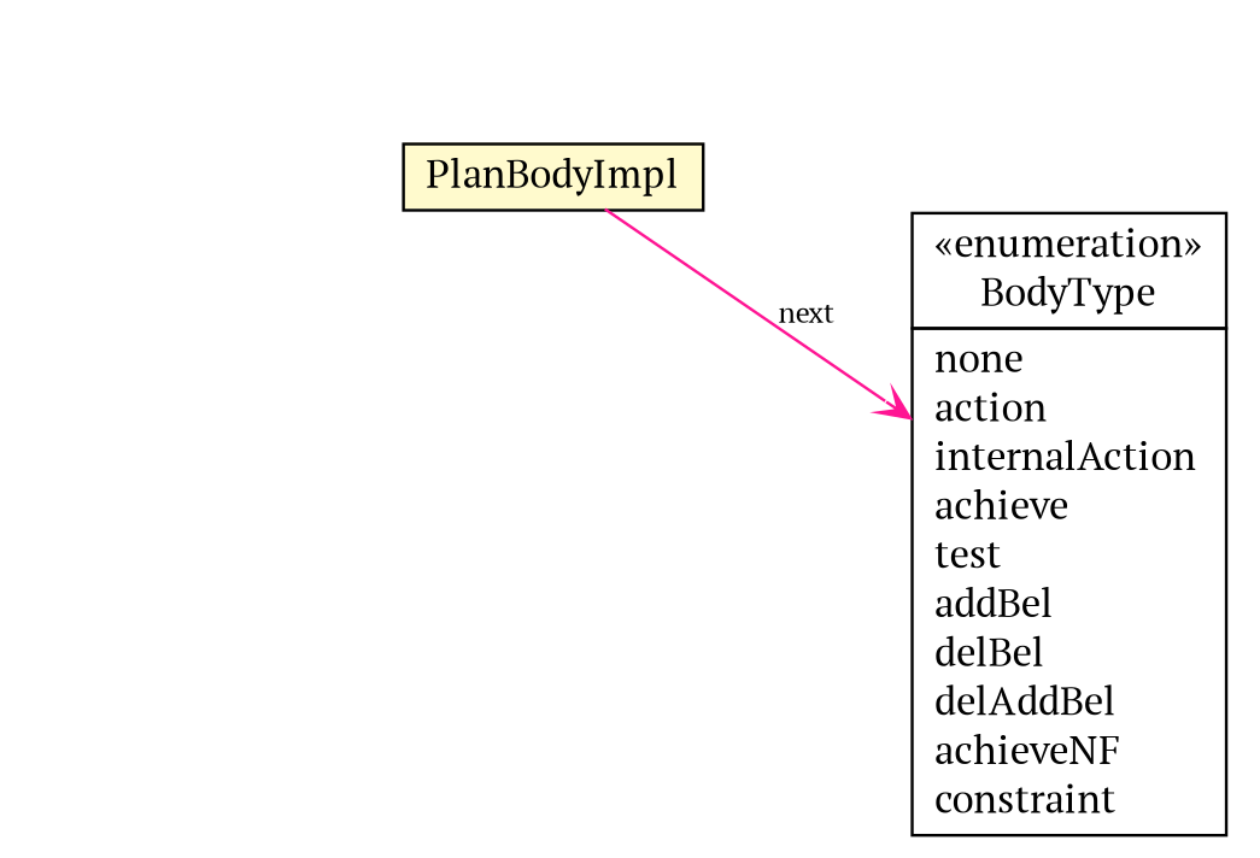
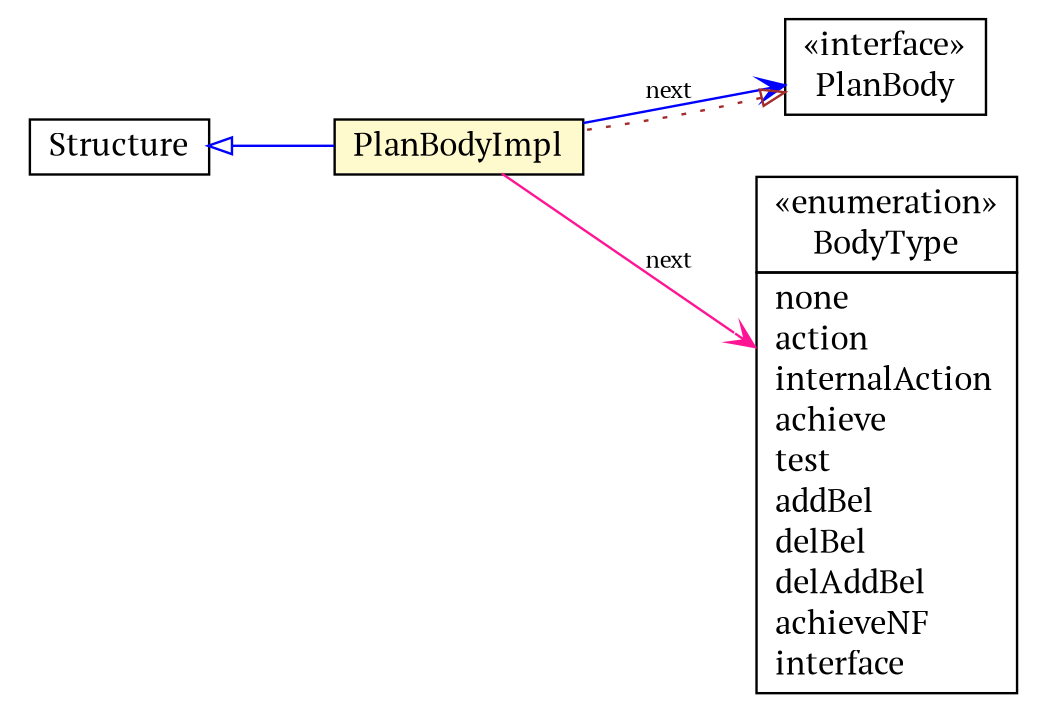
  digraph {
    fontname="PT Serif"
    nodesep=0.25
    rankdir=LR
    ranksep=0.5
    node [fontcolor=black fontname="PT Serif" fontsize=14.0 shape=plaintext]
    edge [color=blue fontname="PT Serif" fontsize=10 headport=p labelfontname=Helvetica labelfontsize=10 style=solid tailport=p]
+   n1 [label=<<table title="jason.asSyntax.Structure" border="0" cellborder="1" cellspacing="0" cellpadding="2" port="p" href="./Structure.html"> 		<tr><td><table border="0" cellspacing="0" cellpadding="1"> <tr><td align="center" balign="center"> Structure </td></tr> 		</table></td></tr> 		</table>>]
    n2 [label=<<table title="jason.asSyntax.PlanBodyImpl" border="0" cellborder="1" cellspacing="0" cellpadding="2" port="p" bgcolor="lemonChiffon" href="./PlanBodyImpl.html"> 		<tr><td><table border="0" cellspacing="0" cellpadding="1"> <tr><td align="center" balign="center"> PlanBodyImpl </td></tr> 		</table></td></tr> 		</table>>]
-   n4 [label=<<table title="jason.asSyntax.PlanBody.BodyType" border="0" cellborder="1" cellspacing="0" cellpadding="2" port="p" href="./PlanBody.BodyType.html"> 		<tr><td><table border="0" cellspacing="0" cellpadding="1"> <tr><td align="center" balign="center"> &#171;enumeration&#187; </td></tr> <tr><td align="center" balign="center"> BodyType </td></tr> 		</table></td></tr> 		<tr><td><table border="0" cellspacing="0" cellpadding="1"> <tr><td align="left" balign="left"> none </td></tr> <tr><td align="left" balign="left"> action </td></tr> <tr><td align="left" balign="left"> internalAction </td></tr> <tr><td align="left" balign="left"> achieve </td></tr> <tr><td align="left" balign="left"> test </td></tr> <tr><td align="left" balign="left"> addBel </td></tr> <tr><td align="left" balign="left"> delBel </td></tr> <tr><td align="left" balign="left"> delAddBel </td></tr> <tr><td align="left" balign="left"> achieveNF </td></tr> <tr><td align="left" balign="left"> constraint </td></tr> 		</table></td></tr> 		</table>>]
+   n3 [label=<<table title="jason.asSyntax.PlanBody" border="0" cellborder="1" cellspacing="0" cellpadding="2" port="p" href="./PlanBody.html"> 		<tr><td><table border="0" cellspacing="0" cellpadding="1"> <tr><td align="center" balign="center"> &#171;interface&#187; </td></tr> <tr><td align="center" balign="center"> PlanBody </td></tr> 		</table></td></tr> 		</table>>]
+   n4 [label=<<table title="jason.asSyntax.PlanBody.BodyType" border="0" cellborder="1" cellspacing="0" cellpadding="2" port="p" href="./PlanBody.BodyType.html"> 		<tr><td><table border="0" cellspacing="0" cellpadding="1"> <tr><td align="center" balign="center"> &#171;enumeration&#187; </td></tr> <tr><td align="center" balign="center"> BodyType </td></tr> 		</table></td></tr> 		<tr><td><table border="0" cellspacing="0" cellpadding="1"> <tr><td align="left" balign="left"> none </td></tr> <tr><td align="left" balign="left"> action </td></tr> <tr><td align="left" balign="left"> internalAction </td></tr> <tr><td align="left" balign="left"> achieve </td></tr> <tr><td align="left" balign="left"> test </td></tr> <tr><td align="left" balign="left"> addBel </td></tr> <tr><td align="left" balign="left"> delBel </td></tr> <tr><td align="left" balign="left"> delAddBel </td></tr> <tr><td align="left" balign="left"> achieveNF </td></tr> <tr><td align="left" balign="left"> interface </td></tr> 		</table></td></tr> 		</table>>]
+   n1 -> n2 [arrowtail=empty dir=back]
+   n2 -> n3 [arrowhead=open fontcolor=black fontsize=10.0 label=next]
    n2 -> n4 [arrowhead=open color=deeppink fontcolor=black fontsize=10.0 label=next]
+   n3 -> n2 [arrowtail=empty color=brown dir=back style=dotted]
  }
